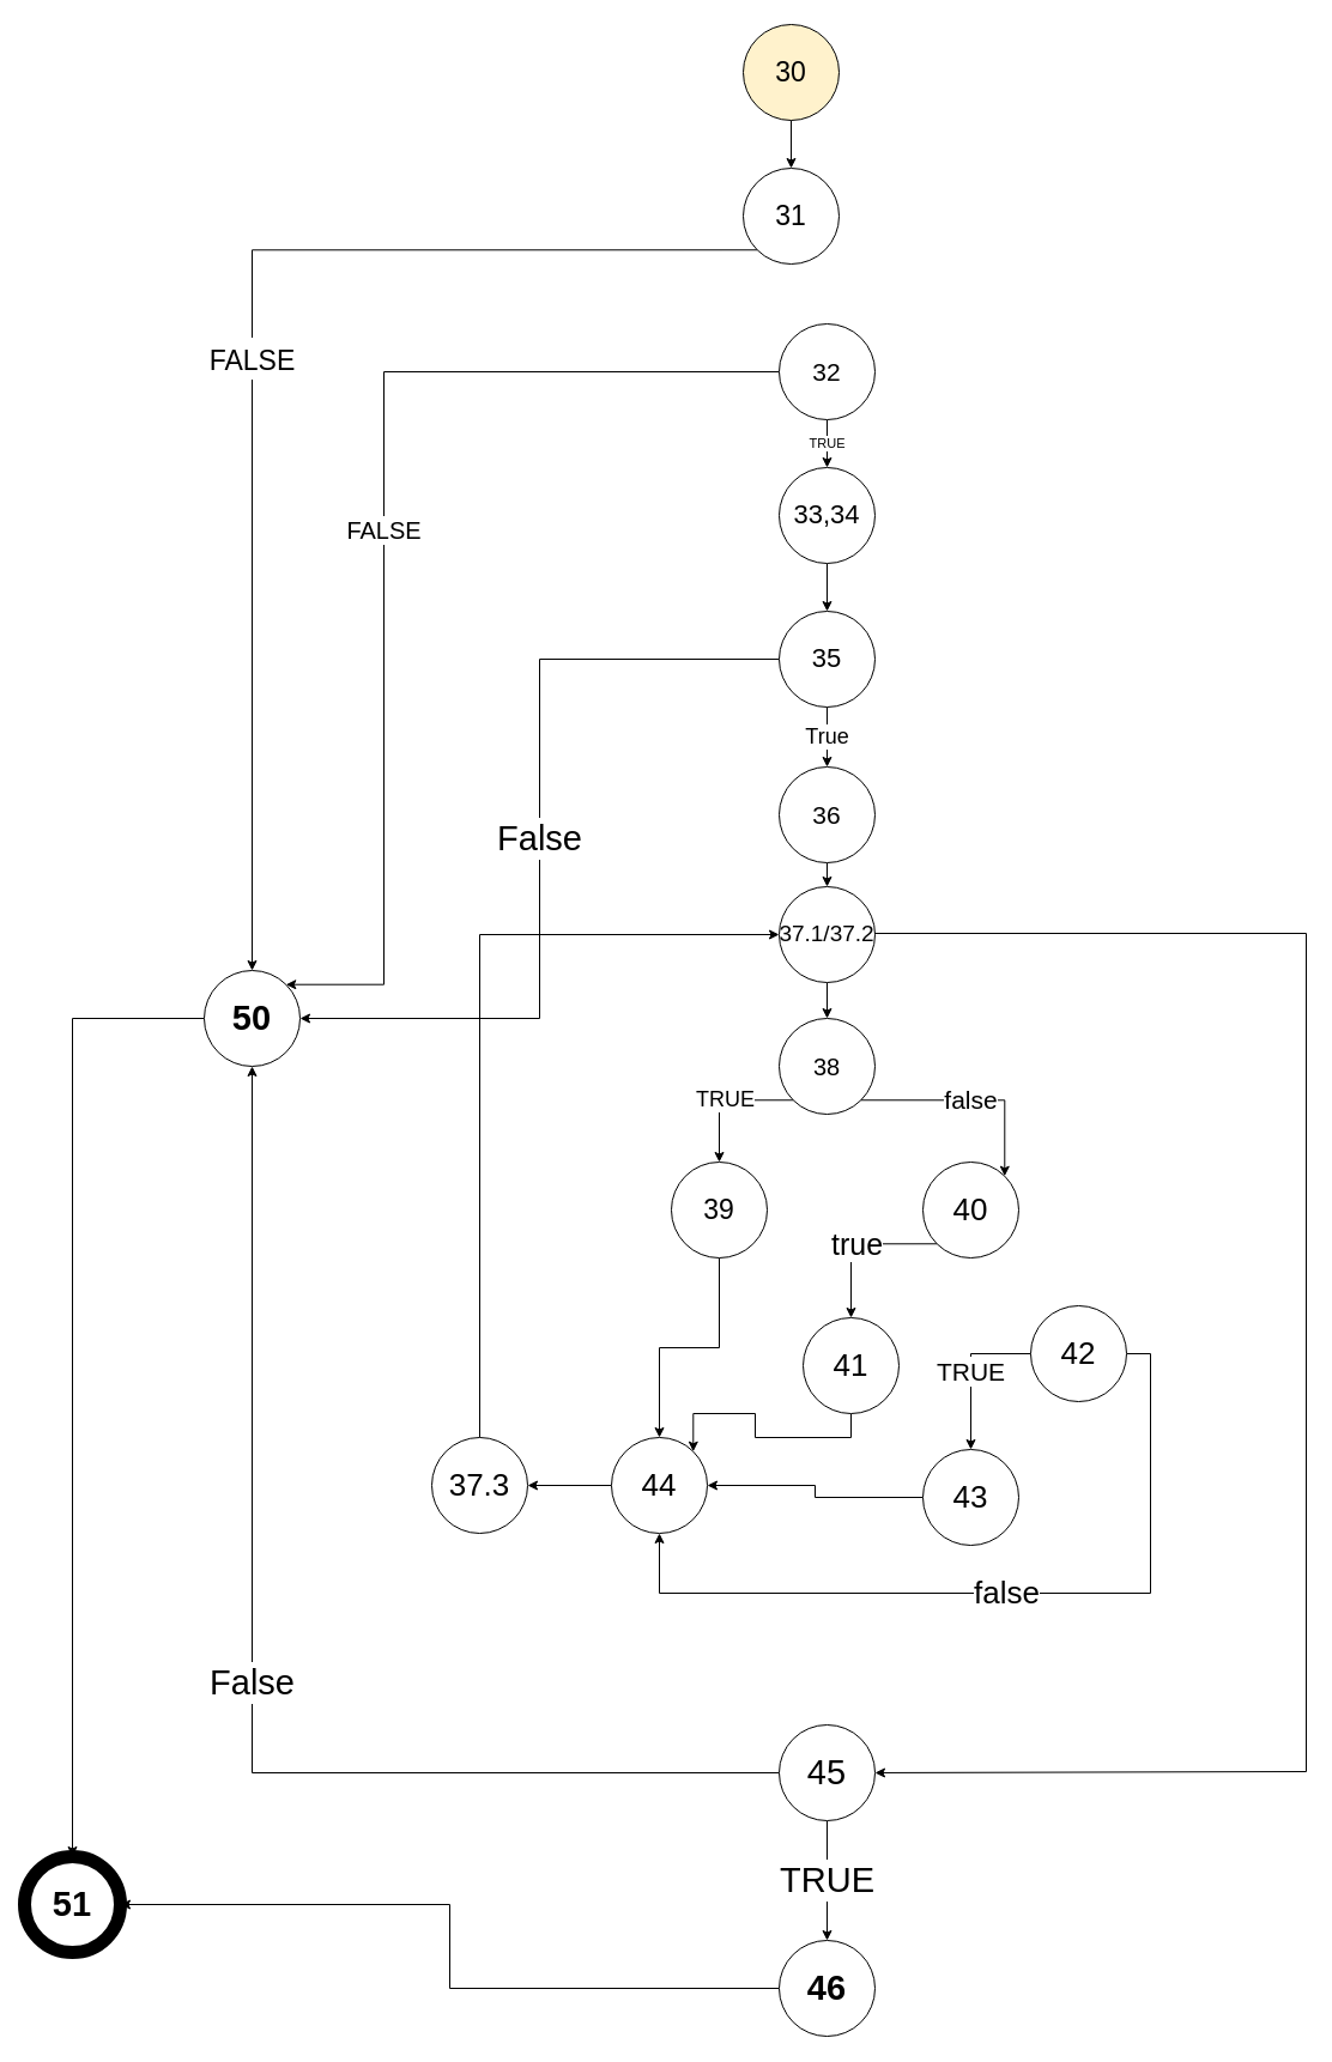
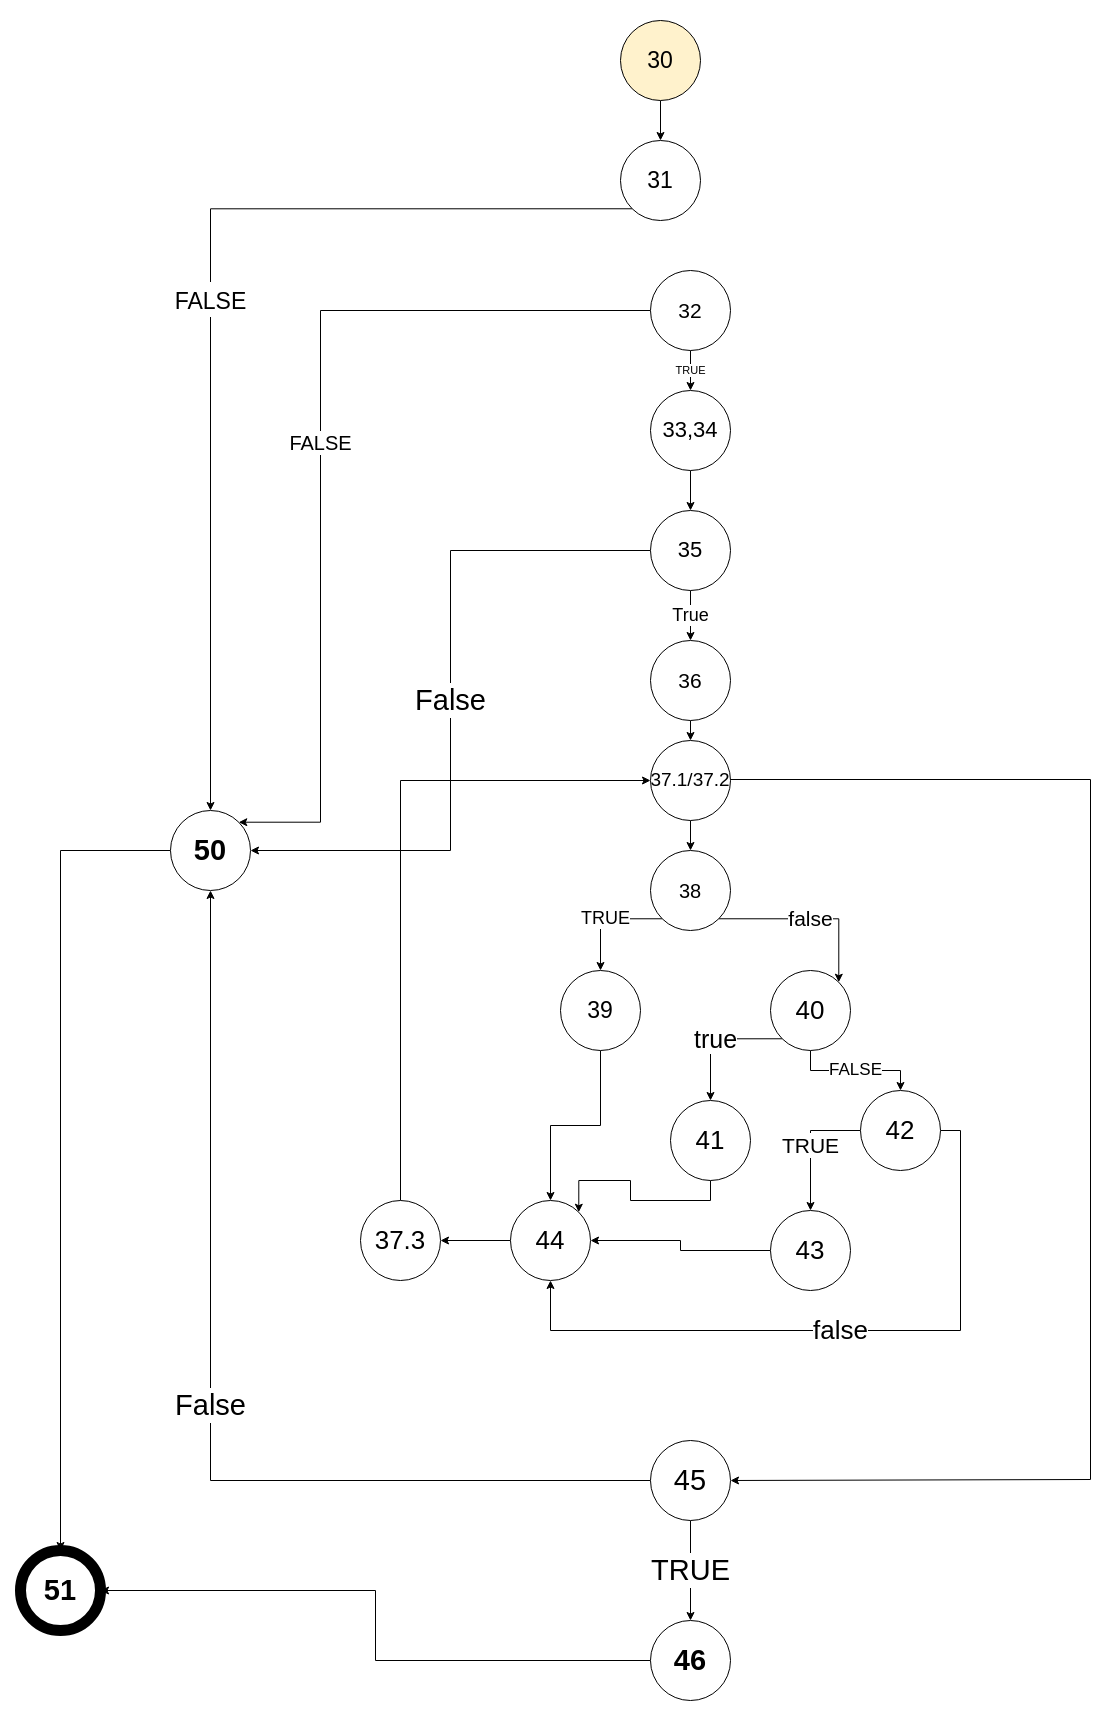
  <mxCell id="0" />
  <mxCell id="1" parent="0" />
  <mxCell id="2" style="edgeStyle=orthogonalEdgeStyle;rounded=0;orthogonalLoop=1;jettySize=auto;html=1;exitX=0.5;exitY=1;exitDx=0;exitDy=0;entryX=0.5;entryY=0;entryDx=0;entryDy=0;" parent="1" source="3" target="5" edge="1"><mxGeometry relative="1" as="geometry" /></mxCell>
  <mxCell id="3" value="&lt;font style=&quot;font-size: 23px&quot;&gt;30&lt;/font&gt;" style="ellipse;whiteSpace=wrap;html=1;aspect=fixed;fillColor=#fff2cc;" parent="1" vertex="1"><mxGeometry x="620" y="20" width="80" height="80" as="geometry" /></mxCell>
  <mxCell id="4" value="&lt;font style=&quot;font-size: 23px&quot;&gt;FALSE&lt;/font&gt;" style="edgeStyle=orthogonalEdgeStyle;rounded=0;orthogonalLoop=1;jettySize=auto;html=1;exitX=0;exitY=1;exitDx=0;exitDy=0;entryX=0.5;entryY=0;entryDx=0;entryDy=0;fontSize=29;" parent="1" source="5" target="44" edge="1"><mxGeometry relative="1" as="geometry" /></mxCell>
  <mxCell id="5" value="&lt;font style=&quot;font-size: 23px&quot;&gt;31&lt;/font&gt;" style="ellipse;whiteSpace=wrap;html=1;aspect=fixed;" parent="1" vertex="1"><mxGeometry x="620" y="140" width="80" height="80" as="geometry" /></mxCell>
  <mxCell id="6" value="TRUE" style="edgeStyle=orthogonalEdgeStyle;rounded=0;orthogonalLoop=1;jettySize=auto;html=1;exitX=0.5;exitY=1;exitDx=0;exitDy=0;" parent="1" source="8" target="10" edge="1"><mxGeometry relative="1" as="geometry" /></mxCell>
  <mxCell id="7" value="&lt;font style=&quot;font-size: 20px&quot;&gt;FALSE&lt;/font&gt;" style="edgeStyle=orthogonalEdgeStyle;rounded=0;orthogonalLoop=1;jettySize=auto;html=1;exitX=0;exitY=0.5;exitDx=0;exitDy=0;entryX=1;entryY=0;entryDx=0;entryDy=0;" edge="1" parent="1" source="8" target="44"><mxGeometry relative="1" as="geometry"><Array as="points"><mxPoint x="320" y="310" /><mxPoint x="320" y="822" /></Array></mxGeometry></mxCell>
  <mxCell id="8" value="&lt;font style=&quot;font-size: 21px&quot;&gt;32&lt;/font&gt;" style="ellipse;whiteSpace=wrap;html=1;aspect=fixed;" parent="1" vertex="1"><mxGeometry x="650" y="270" width="80" height="80" as="geometry" /></mxCell>
  <mxCell id="9" style="edgeStyle=orthogonalEdgeStyle;rounded=0;orthogonalLoop=1;jettySize=auto;html=1;exitX=0.5;exitY=1;exitDx=0;exitDy=0;entryX=0.5;entryY=0;entryDx=0;entryDy=0;" parent="1" source="10" target="13" edge="1"><mxGeometry relative="1" as="geometry" /></mxCell>
  <mxCell id="10" value="&lt;font style=&quot;font-size: 22px&quot;&gt;33,34&lt;/font&gt;" style="ellipse;whiteSpace=wrap;html=1;aspect=fixed;" parent="1" vertex="1"><mxGeometry x="650" y="390" width="80" height="80" as="geometry" /></mxCell>
  <mxCell id="11" value="&lt;font style=&quot;font-size: 18px&quot;&gt;True&lt;/font&gt;" style="edgeStyle=orthogonalEdgeStyle;rounded=0;orthogonalLoop=1;jettySize=auto;html=1;exitX=0.5;exitY=1;exitDx=0;exitDy=0;" parent="1" source="13" target="15" edge="1"><mxGeometry relative="1" as="geometry"><mxPoint x="689.529" y="650" as="targetPoint" /></mxGeometry></mxCell>
  <mxCell id="12" value="False" style="edgeStyle=orthogonalEdgeStyle;rounded=0;orthogonalLoop=1;jettySize=auto;html=1;exitX=0;exitY=0.5;exitDx=0;exitDy=0;entryX=1;entryY=0.5;entryDx=0;entryDy=0;fontSize=29;" parent="1" source="13" target="44" edge="1"><mxGeometry relative="1" as="geometry" /></mxCell>
  <mxCell id="13" value="&lt;font style=&quot;font-size: 22px&quot;&gt;35&lt;/font&gt;" style="ellipse;whiteSpace=wrap;html=1;aspect=fixed;" parent="1" vertex="1"><mxGeometry x="650" y="510" width="80" height="80" as="geometry" /></mxCell>
  <mxCell id="14" style="edgeStyle=orthogonalEdgeStyle;rounded=0;orthogonalLoop=1;jettySize=auto;html=1;exitX=0.5;exitY=1;exitDx=0;exitDy=0;entryX=0.5;entryY=0;entryDx=0;entryDy=0;" parent="1" source="15" target="18" edge="1"><mxGeometry relative="1" as="geometry" /></mxCell>
  <mxCell id="15" value="&lt;font style=&quot;font-size: 21px&quot;&gt;36&lt;/font&gt;" style="ellipse;whiteSpace=wrap;html=1;aspect=fixed;" parent="1" vertex="1"><mxGeometry x="649.999" y="640" width="80" height="80" as="geometry" /></mxCell>
  <mxCell id="16" style="edgeStyle=orthogonalEdgeStyle;rounded=0;orthogonalLoop=1;jettySize=auto;html=1;exitX=0.5;exitY=1;exitDx=0;exitDy=0;entryX=0.5;entryY=0;entryDx=0;entryDy=0;" parent="1" source="18" target="21" edge="1"><mxGeometry relative="1" as="geometry" /></mxCell>
  <mxCell id="17" style="edgeStyle=orthogonalEdgeStyle;rounded=0;orthogonalLoop=1;jettySize=auto;html=1;exitX=1;exitY=0.5;exitDx=0;exitDy=0;entryX=1;entryY=0.5;entryDx=0;entryDy=0;" parent="1" source="18" target="24" edge="1"><mxGeometry relative="1" as="geometry"><Array as="points"><mxPoint x="1090" y="779" /><mxPoint x="1090" y="1479" /></Array></mxGeometry></mxCell>
  <mxCell id="18" value="&lt;font style=&quot;font-size: 19px&quot;&gt;37.1/37.2&lt;/font&gt;" style="ellipse;whiteSpace=wrap;html=1;aspect=fixed;" parent="1" vertex="1"><mxGeometry x="650" y="740" width="80" height="80" as="geometry" /></mxCell>
  <mxCell id="19" value="&lt;font style=&quot;font-size: 18px&quot;&gt;TRUE&lt;/font&gt;" style="edgeStyle=orthogonalEdgeStyle;rounded=0;orthogonalLoop=1;jettySize=auto;html=1;exitX=0;exitY=1;exitDx=0;exitDy=0;entryX=0.5;entryY=0;entryDx=0;entryDy=0;" parent="1" source="21" target="29" edge="1"><mxGeometry relative="1" as="geometry" /></mxCell>
  <mxCell id="20" value="&lt;font style=&quot;font-size: 21px&quot;&gt;false&lt;/font&gt;" style="edgeStyle=orthogonalEdgeStyle;rounded=0;orthogonalLoop=1;jettySize=auto;html=1;exitX=1;exitY=1;exitDx=0;exitDy=0;entryX=1;entryY=0;entryDx=0;entryDy=0;" parent="1" source="21" target="27" edge="1"><mxGeometry relative="1" as="geometry" /></mxCell>
  <mxCell id="21" value="&lt;font style=&quot;font-size: 20px&quot;&gt;38&lt;/font&gt;" style="ellipse;whiteSpace=wrap;html=1;aspect=fixed;" parent="1" vertex="1"><mxGeometry x="650" y="850" width="80" height="80" as="geometry" /></mxCell>
  <mxCell id="22" value="TRUE" style="edgeStyle=orthogonalEdgeStyle;rounded=0;orthogonalLoop=1;jettySize=auto;html=1;exitX=0.5;exitY=1;exitDx=0;exitDy=0;entryX=0.5;entryY=0;entryDx=0;entryDy=0;fontSize=29;" parent="1" source="24" target="42" edge="1"><mxGeometry relative="1" as="geometry" /></mxCell>
  <mxCell id="23" value="False" style="edgeStyle=orthogonalEdgeStyle;rounded=0;orthogonalLoop=1;jettySize=auto;html=1;exitX=0;exitY=0.5;exitDx=0;exitDy=0;entryX=0.5;entryY=1;entryDx=0;entryDy=0;fontSize=29;" parent="1" source="24" target="44" edge="1"><mxGeometry relative="1" as="geometry" /></mxCell>
  <mxCell id="24" value="&lt;font style=&quot;font-size: 29px;&quot;&gt;45&lt;/font&gt;" style="ellipse;whiteSpace=wrap;html=1;aspect=fixed;fontSize=29;" parent="1" vertex="1"><mxGeometry x="650" y="1440" width="80" height="80" as="geometry" /></mxCell>
+ <mxCell id="25" value="&lt;font style=&quot;font-size: 17px&quot;&gt;FALSE&lt;/font&gt;" style="edgeStyle=orthogonalEdgeStyle;rounded=0;orthogonalLoop=1;jettySize=auto;html=1;exitX=0.5;exitY=1;exitDx=0;exitDy=0;entryX=0.5;entryY=0;entryDx=0;entryDy=0;" parent="1" source="27" target="32" edge="1"><mxGeometry relative="1" as="geometry"><mxPoint x="809.857" y="1090" as="targetPoint" /></mxGeometry></mxCell>
  <mxCell id="26" value="&lt;font style=&quot;font-size: 25px&quot;&gt;true&lt;/font&gt;" style="edgeStyle=orthogonalEdgeStyle;rounded=0;orthogonalLoop=1;jettySize=auto;html=1;exitX=0;exitY=1;exitDx=0;exitDy=0;entryX=0.5;entryY=0;entryDx=0;entryDy=0;" parent="1" source="27" target="34" edge="1"><mxGeometry relative="1" as="geometry" /></mxCell>
  <mxCell id="27" value="&lt;font style=&quot;font-size: 26px&quot;&gt;40&lt;/font&gt;" style="ellipse;whiteSpace=wrap;html=1;aspect=fixed;" parent="1" vertex="1"><mxGeometry x="770" y="970" width="80" height="80" as="geometry" /></mxCell>
  <mxCell id="28" style="edgeStyle=orthogonalEdgeStyle;rounded=0;orthogonalLoop=1;jettySize=auto;html=1;exitX=0.5;exitY=1;exitDx=0;exitDy=0;entryX=0.5;entryY=0;entryDx=0;entryDy=0;" parent="1" source="29" target="38" edge="1"><mxGeometry relative="1" as="geometry" /></mxCell>
  <mxCell id="29" value="&lt;font style=&quot;font-size: 23px&quot;&gt;39&lt;/font&gt;" style="ellipse;whiteSpace=wrap;html=1;aspect=fixed;" parent="1" vertex="1"><mxGeometry x="560" y="970" width="80" height="80" as="geometry" /></mxCell>
  <mxCell id="30" value="&lt;font style=&quot;font-size: 21px&quot;&gt;TRUE&lt;/font&gt;" style="edgeStyle=orthogonalEdgeStyle;rounded=0;orthogonalLoop=1;jettySize=auto;html=1;exitX=0;exitY=0.5;exitDx=0;exitDy=0;entryX=0.5;entryY=0;entryDx=0;entryDy=0;" parent="1" source="32" target="36" edge="1"><mxGeometry relative="1" as="geometry" /></mxCell>
  <mxCell id="31" value="&lt;font style=&quot;font-size: 26px&quot;&gt;false&lt;/font&gt;" style="edgeStyle=orthogonalEdgeStyle;rounded=0;orthogonalLoop=1;jettySize=auto;html=1;exitX=1;exitY=0.5;exitDx=0;exitDy=0;entryX=0.5;entryY=1;entryDx=0;entryDy=0;" parent="1" source="32" target="38" edge="1"><mxGeometry relative="1" as="geometry"><Array as="points"><mxPoint x="960" y="1130" /><mxPoint x="960" y="1330" /><mxPoint x="550" y="1330" /></Array></mxGeometry></mxCell>
  <mxCell id="32" value="&lt;font style=&quot;font-size: 26px&quot;&gt;42&lt;/font&gt;" style="ellipse;whiteSpace=wrap;html=1;aspect=fixed;" parent="1" vertex="1"><mxGeometry x="860" y="1090" width="80" height="80" as="geometry" /></mxCell>
  <mxCell id="33" style="edgeStyle=orthogonalEdgeStyle;rounded=0;orthogonalLoop=1;jettySize=auto;html=1;exitX=0.5;exitY=1;exitDx=0;exitDy=0;entryX=1;entryY=0;entryDx=0;entryDy=0;" parent="1" source="34" target="38" edge="1"><mxGeometry relative="1" as="geometry" /></mxCell>
  <mxCell id="34" value="&lt;font style=&quot;font-size: 26px&quot;&gt;41&lt;/font&gt;" style="ellipse;whiteSpace=wrap;html=1;aspect=fixed;" parent="1" vertex="1"><mxGeometry x="670" y="1100" width="80" height="80" as="geometry" /></mxCell>
  <mxCell id="35" style="edgeStyle=orthogonalEdgeStyle;rounded=0;orthogonalLoop=1;jettySize=auto;html=1;exitX=0;exitY=0.5;exitDx=0;exitDy=0;entryX=1;entryY=0.5;entryDx=0;entryDy=0;" parent="1" source="36" target="38" edge="1"><mxGeometry relative="1" as="geometry" /></mxCell>
  <mxCell id="36" value="&lt;font style=&quot;font-size: 26px&quot;&gt;43&lt;/font&gt;" style="ellipse;whiteSpace=wrap;html=1;aspect=fixed;" parent="1" vertex="1"><mxGeometry x="770" y="1210" width="80" height="80" as="geometry" /></mxCell>
  <mxCell id="37" style="edgeStyle=orthogonalEdgeStyle;rounded=0;orthogonalLoop=1;jettySize=auto;html=1;exitX=0;exitY=0.5;exitDx=0;exitDy=0;entryX=1;entryY=0.5;entryDx=0;entryDy=0;" parent="1" source="38" target="40" edge="1"><mxGeometry relative="1" as="geometry" /></mxCell>
  <mxCell id="38" value="&lt;font style=&quot;font-size: 26px&quot;&gt;44&lt;/font&gt;" style="ellipse;whiteSpace=wrap;html=1;aspect=fixed;" parent="1" vertex="1"><mxGeometry x="510" y="1200" width="80" height="80" as="geometry" /></mxCell>
  <mxCell id="39" style="edgeStyle=orthogonalEdgeStyle;rounded=0;orthogonalLoop=1;jettySize=auto;html=1;exitX=0.5;exitY=0;exitDx=0;exitDy=0;entryX=0;entryY=0.5;entryDx=0;entryDy=0;" parent="1" source="40" target="18" edge="1"><mxGeometry relative="1" as="geometry" /></mxCell>
  <mxCell id="40" value="&lt;font style=&quot;font-size: 26px&quot;&gt;37.3&lt;/font&gt;" style="ellipse;whiteSpace=wrap;html=1;aspect=fixed;" parent="1" vertex="1"><mxGeometry x="360" y="1200" width="80" height="80" as="geometry" /></mxCell>
  <mxCell id="41" style="edgeStyle=orthogonalEdgeStyle;rounded=0;orthogonalLoop=1;jettySize=auto;html=1;exitX=0;exitY=0.5;exitDx=0;exitDy=0;entryX=1;entryY=0.5;entryDx=0;entryDy=0;fontSize=29;" parent="1" source="42" target="45" edge="1"><mxGeometry relative="1" as="geometry" /></mxCell>
  <mxCell id="42" value="&lt;font style=&quot;font-size: 29px&quot;&gt;&lt;b style=&quot;line-height: 190%&quot;&gt;46&lt;/b&gt;&lt;/font&gt;" style="ellipse;whiteSpace=wrap;html=1;aspect=fixed;fontSize=29;strokeWidth=1;" parent="1" vertex="1"><mxGeometry x="650" y="1620" width="80" height="80" as="geometry" /></mxCell>
  <mxCell id="43" style="edgeStyle=orthogonalEdgeStyle;rounded=0;orthogonalLoop=1;jettySize=auto;html=1;exitX=0;exitY=0.5;exitDx=0;exitDy=0;entryX=0.5;entryY=0;entryDx=0;entryDy=0;fontSize=29;" parent="1" source="44" target="45" edge="1"><mxGeometry relative="1" as="geometry" /></mxCell>
  <mxCell id="44" value="&lt;font style=&quot;font-size: 29px&quot;&gt;&lt;b style=&quot;line-height: 190%&quot;&gt;50&lt;/b&gt;&lt;/font&gt;" style="ellipse;whiteSpace=wrap;html=1;aspect=fixed;fontSize=29;strokeWidth=1;" parent="1" vertex="1"><mxGeometry x="170" y="810" width="80" height="80" as="geometry" /></mxCell>
  <mxCell id="45" value="&lt;font style=&quot;font-size: 29px&quot;&gt;&lt;b style=&quot;line-height: 190%&quot;&gt;51&lt;/b&gt;&lt;/font&gt;" style="ellipse;whiteSpace=wrap;html=1;aspect=fixed;fontSize=29;strokeWidth=11;" parent="1" vertex="1"><mxGeometry x="20" y="1550" width="80" height="80" as="geometry" /></mxCell>
